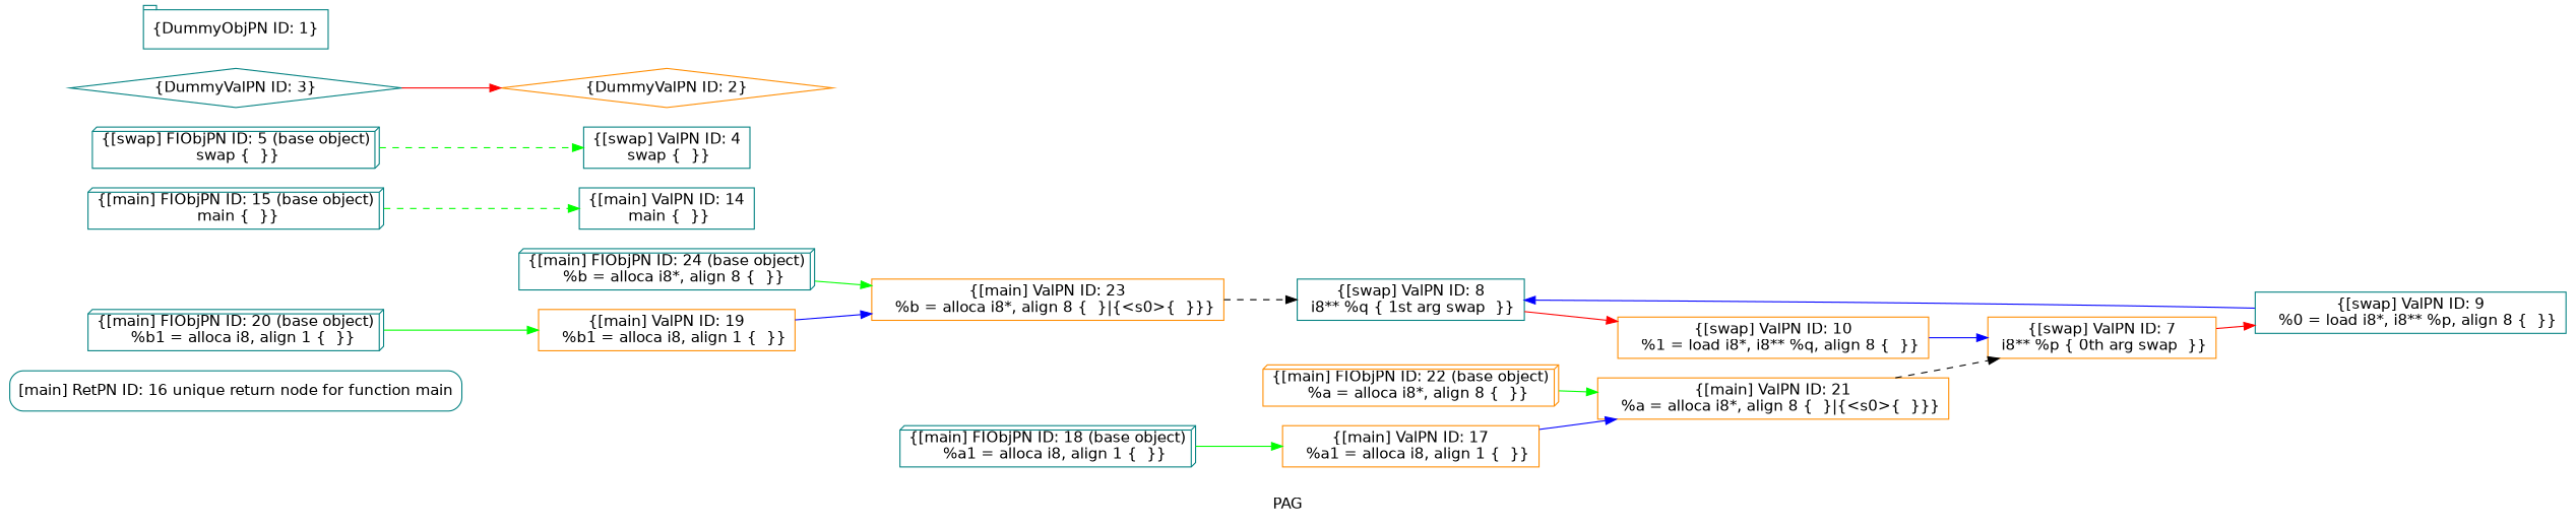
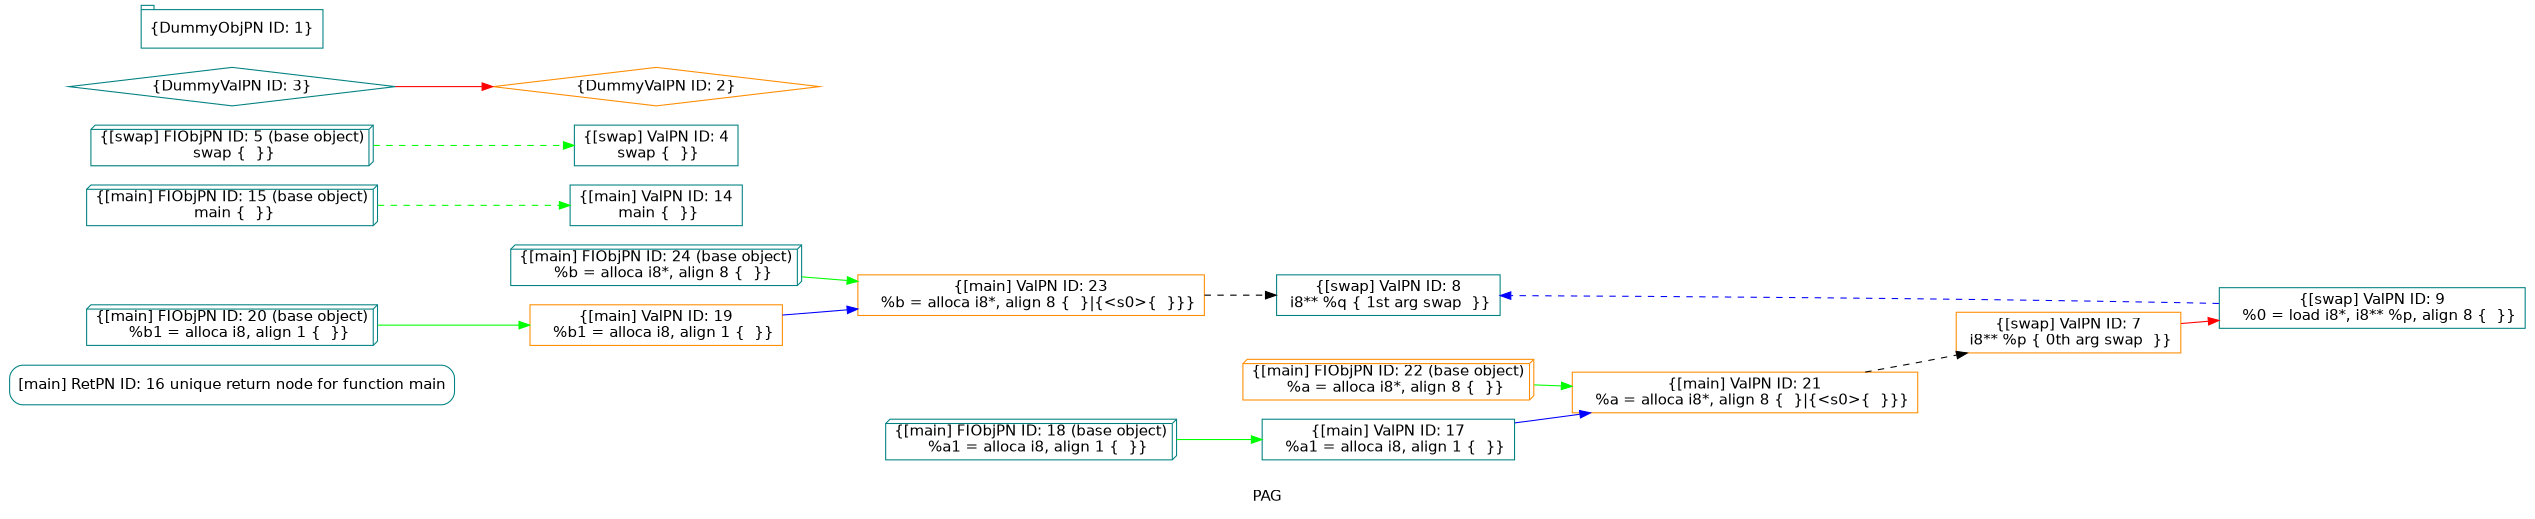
  digraph {
    fontname="DejaVu Sans"
    label=PAG
    rankdir=LR
    node [color=teal fontname="DejaVu Sans" shape=box]
    edge [color=green fontname="DejaVu Sans"]
    n1 [label="{[main] RetPN ID: 16 unique return node for function main}" shape=Mrecord]
    n2 [label="{[main] FIObjPN ID: 24 (base object)\n   %b = alloca i8*, align 8 \{  \}}" shape=box3d]
    n3 [color=darkorange label="{[main] ValPN ID: 23\n   %b = alloca i8*, align 8 \{  \}|{<s0>\{  \}}}"]
    n4 [label="{[swap] ValPN ID: 8\n i8** %q \{ 1st arg swap  \}}"]
-   n5 [color=darkorange label="{[swap] ValPN ID: 10\n   %1 = load i8*, i8** %q, align 8 \{  \}}"]
    n6 [color=darkorange label="{[main] FIObjPN ID: 22 (base object)\n   %a = alloca i8*, align 8 \{  \}}" shape=box3d]
    n7 [color=darkorange label="{[main] ValPN ID: 21\n   %a = alloca i8*, align 8 \{  \}|{<s0>\{  \}}}"]
    n8 [color=darkorange label="{[swap] ValPN ID: 7\n i8** %p \{ 0th arg swap  \}}"]
    n9 [label="{[swap] ValPN ID: 9\n   %0 = load i8*, i8** %p, align 8 \{  \}}"]
    n10 [label="{[main] FIObjPN ID: 20 (base object)\n   %b1 = alloca i8, align 1 \{  \}}" shape=box3d]
    n11 [color=darkorange label="{[main] ValPN ID: 19\n   %b1 = alloca i8, align 1 \{  \}}"]
    n12 [label="{[main] FIObjPN ID: 18 (base object)\n   %a1 = alloca i8, align 1 \{  \}}" shape=box3d]
-   n13 [color=darkorange label="{[main] ValPN ID: 17\n   %a1 = alloca i8, align 1 \{  \}}"]
+   n13 [label="{[main] ValPN ID: 17\n   %a1 = alloca i8, align 1 \{  \}}"]
    n14 [label="{[main] FIObjPN ID: 15 (base object)\n main \{  \}}" shape=box3d]
    n15 [label="{[main] ValPN ID: 14\n main \{  \}}"]
    n16 [label="{[swap] FIObjPN ID: 5 (base object)\n swap \{  \}}" shape=box3d]
    n17 [label="{[swap] ValPN ID: 4\n swap \{  \}}"]
    n18 [label="{DummyValPN ID: 3}" shape=diamond]
    n19 [color=darkorange label="{DummyValPN ID: 2}" shape=diamond]
    n20 [label="{DummyObjPN ID: 1}" shape=tab]
    n2 -> n3
    n3 -> n4 [color=black style=dashed tailport=s0]
-   n4 -> n5 [color=red]
-   n5 -> n8 [color=blue]
    n6 -> n7
    n7 -> n8 [color=black style=dashed tailport=s0]
    n8 -> n9 [color=red]
-   n9 -> n4 [color=blue]
+   n9 -> n4 [color=blue style=dashed]
    n10 -> n11
    n11 -> n3 [color=blue]
    n12 -> n13
    n13 -> n7 [color=blue]
    n14 -> n15 [style=dashed]
    n16 -> n17 [style=dashed]
    n18 -> n19 [color=red]
  }
